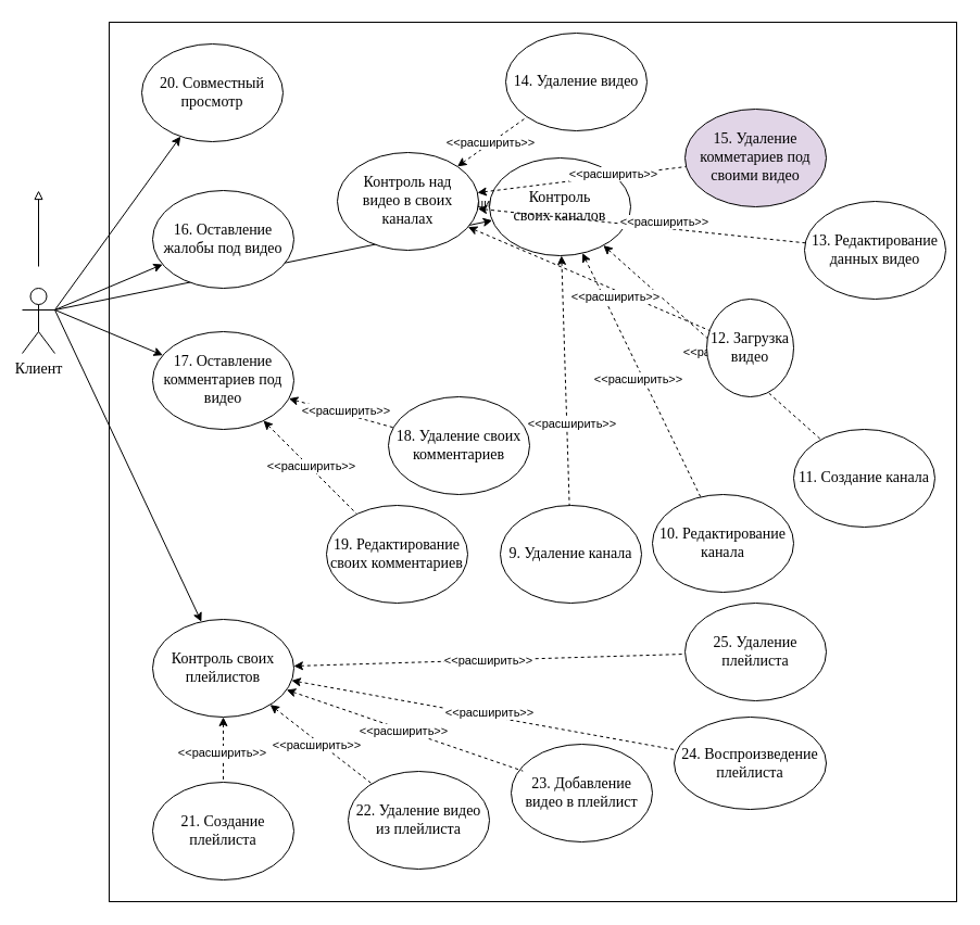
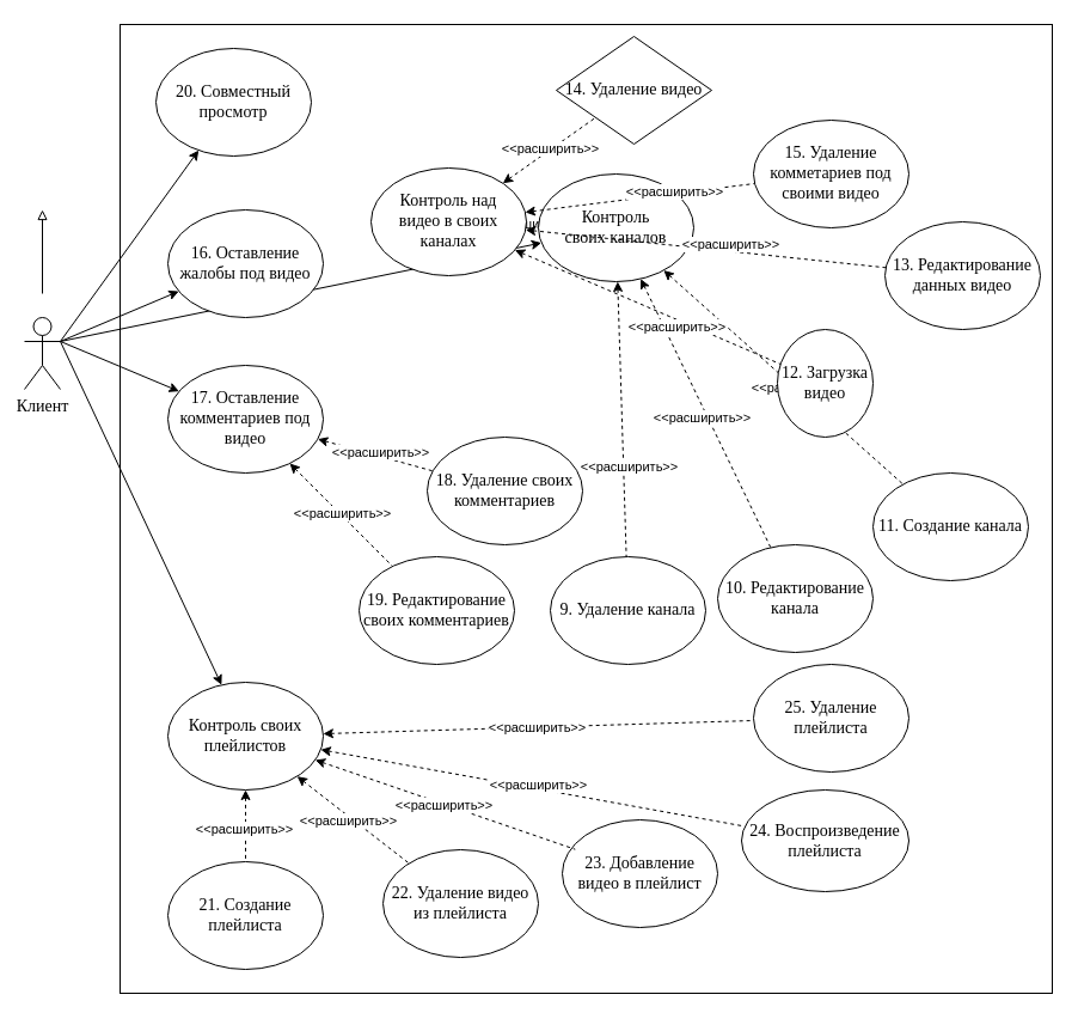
  <mxCell id="0" />
  <mxCell id="1" parent="0" />
  <mxCell id="2" value="" style="rounded=0;whiteSpace=wrap;html=1;" parent="1" vertex="1"><mxGeometry x="100" y="20" width="780" height="810" as="geometry" /></mxCell>
  <mxCell id="3" style="edgeStyle=none;shape=connector;rounded=0;orthogonalLoop=1;jettySize=auto;html=1;strokeColor=default;align=center;verticalAlign=middle;fontFamily=Helvetica;fontSize=11;fontColor=default;labelBackgroundColor=default;endArrow=block;endFill=0;" parent="1" edge="1"><mxGeometry relative="1" as="geometry"><mxPoint x="35" y="245" as="sourcePoint" /><mxPoint x="35" y="175" as="targetPoint" /></mxGeometry></mxCell>
  <mxCell id="4" style="edgeStyle=none;shape=connector;rounded=0;orthogonalLoop=1;jettySize=auto;html=1;exitX=1;exitY=0.333;exitDx=0;exitDy=0;exitPerimeter=0;strokeColor=default;align=center;verticalAlign=middle;fontFamily=Helvetica;fontSize=11;fontColor=default;labelBackgroundColor=default;endArrow=classic;" parent="1" source="9" target="59" edge="1"><mxGeometry relative="1" as="geometry" /></mxCell>
  <mxCell id="5" style="edgeStyle=none;shape=connector;rounded=0;orthogonalLoop=1;jettySize=auto;html=1;exitX=1;exitY=0.333;exitDx=0;exitDy=0;exitPerimeter=0;strokeColor=default;align=center;verticalAlign=middle;fontFamily=Helvetica;fontSize=11;fontColor=default;labelBackgroundColor=default;endArrow=classic;" parent="1" source="9" target="50" edge="1"><mxGeometry relative="1" as="geometry" /></mxCell>
  <mxCell id="6" style="edgeStyle=none;shape=connector;rounded=0;orthogonalLoop=1;jettySize=auto;html=1;exitX=1;exitY=0.333;exitDx=0;exitDy=0;exitPerimeter=0;strokeColor=default;align=center;verticalAlign=middle;fontFamily=Helvetica;fontSize=11;fontColor=default;labelBackgroundColor=default;endArrow=classic;" parent="1" source="9" target="56" edge="1"><mxGeometry relative="1" as="geometry" /></mxCell>
  <mxCell id="7" style="edgeStyle=none;shape=connector;rounded=0;orthogonalLoop=1;jettySize=auto;html=1;exitX=1;exitY=0.333;exitDx=0;exitDy=0;exitPerimeter=0;strokeColor=default;align=center;verticalAlign=middle;fontFamily=Helvetica;fontSize=11;fontColor=default;labelBackgroundColor=default;endArrow=classic;" parent="1" source="9" target="30" edge="1"><mxGeometry relative="1" as="geometry" /></mxCell>
  <mxCell id="8" style="edgeStyle=none;shape=connector;rounded=0;orthogonalLoop=1;jettySize=auto;html=1;exitX=1;exitY=0.333;exitDx=0;exitDy=0;exitPerimeter=0;strokeColor=default;align=center;verticalAlign=middle;fontFamily=Helvetica;fontSize=11;fontColor=default;labelBackgroundColor=default;endArrow=classic;" parent="1" source="9" target="18" edge="1"><mxGeometry relative="1" as="geometry" /></mxCell>
  <mxCell id="9" value="Клиент" style="shape=umlActor;verticalLabelPosition=bottom;verticalAlign=top;html=1;outlineConnect=0;fontFamily=Times New Roman;fontSize=14;" parent="1" vertex="1"><mxGeometry x="20" y="265" width="30" height="60" as="geometry" /></mxCell>
  <mxCell id="10" style="edgeStyle=none;shape=connector;rounded=0;orthogonalLoop=1;jettySize=auto;html=1;dashed=1;strokeColor=default;align=center;verticalAlign=middle;fontFamily=Helvetica;fontSize=11;fontColor=default;labelBackgroundColor=default;startArrow=classic;startFill=1;endArrow=none;endFill=0;" parent="1" source="18" target="19" edge="1"><mxGeometry relative="1" as="geometry" /></mxCell>
  <mxCell id="11" value="&amp;lt;&amp;lt;расширить&amp;gt;&amp;gt;" style="edgeLabel;html=1;align=center;verticalAlign=middle;resizable=0;points=[];fontFamily=Helvetica;fontSize=11;fontColor=default;labelBackgroundColor=default;" parent="10" vertex="1" connectable="0"><mxGeometry x="0.114" y="2" relative="1" as="geometry"><mxPoint as="offset" /></mxGeometry></mxCell>
  <mxCell id="12" style="edgeStyle=none;shape=connector;rounded=0;orthogonalLoop=1;jettySize=auto;html=1;dashed=1;strokeColor=default;align=center;verticalAlign=middle;fontFamily=Helvetica;fontSize=11;fontColor=default;labelBackgroundColor=default;startArrow=classic;startFill=1;endArrow=none;endFill=0;" parent="1" source="18" target="21" edge="1"><mxGeometry relative="1" as="geometry" /></mxCell>
  <mxCell id="13" value="&amp;lt;&amp;lt;расширить&amp;gt;&amp;gt;" style="edgeLabel;html=1;align=center;verticalAlign=middle;resizable=0;points=[];fontFamily=Helvetica;fontSize=11;fontColor=default;labelBackgroundColor=default;" parent="12" vertex="1" connectable="0"><mxGeometry x="0.238" y="2" relative="1" as="geometry"><mxPoint x="3" y="13" as="offset" /></mxGeometry></mxCell>
  <mxCell id="14" style="edgeStyle=none;shape=connector;rounded=0;orthogonalLoop=1;jettySize=auto;html=1;dashed=1;strokeColor=default;align=center;verticalAlign=middle;fontFamily=Helvetica;fontSize=11;fontColor=default;labelBackgroundColor=default;startArrow=classic;startFill=1;endArrow=none;endFill=0;" parent="1" source="18" target="20" edge="1"><mxGeometry relative="1" as="geometry" /></mxCell>
  <mxCell id="15" value="&amp;lt;&amp;lt;расширить&amp;gt;&amp;gt;" style="edgeLabel;html=1;align=center;verticalAlign=middle;resizable=0;points=[];fontFamily=Helvetica;fontSize=11;fontColor=default;labelBackgroundColor=default;" parent="14" vertex="1" connectable="0"><mxGeometry x="0.007" y="-5" relative="1" as="geometry"><mxPoint as="offset" /></mxGeometry></mxCell>
  <mxCell id="16" style="edgeStyle=none;shape=connector;rounded=0;orthogonalLoop=1;jettySize=auto;html=1;dashed=1;strokeColor=default;align=center;verticalAlign=middle;fontFamily=Helvetica;fontSize=11;fontColor=default;labelBackgroundColor=default;startArrow=classic;startFill=1;endArrow=none;endFill=0;" parent="1" source="18" target="46" edge="1"><mxGeometry relative="1" as="geometry" /></mxCell>
  <mxCell id="17" value="&amp;lt;&amp;lt;расширить&amp;gt;&amp;gt;" style="edgeLabel;html=1;align=center;verticalAlign=middle;resizable=0;points=[];fontFamily=Helvetica;fontSize=11;fontColor=default;labelBackgroundColor=default;" parent="16" vertex="1" connectable="0"><mxGeometry x="-0.173" y="-1" relative="1" as="geometry"><mxPoint x="-1" as="offset" /></mxGeometry></mxCell>
  <mxCell id="18" value="&lt;span style=&quot;font-family: &amp;quot;Times New Roman&amp;quot;, serif;&quot;&gt;Контроль&lt;/span&gt;&lt;div&gt;&lt;font face=&quot;Times New Roman, serif&quot;&gt;своих каналов&lt;/font&gt;&lt;/div&gt;" style="ellipse;whiteSpace=wrap;html=1;fontFamily=Times New Roman;fontSize=14;" parent="1" vertex="1"><mxGeometry x="450" y="145" width="130" height="90" as="geometry" /></mxCell>
  <mxCell id="19" value="&lt;font face=&quot;Times New Roman, serif&quot;&gt;11. Создание канала&lt;/font&gt;" style="ellipse;whiteSpace=wrap;html=1;fontFamily=Times New Roman;fontSize=14;" parent="1" vertex="1"><mxGeometry x="730" y="395" width="130" height="90" as="geometry" /></mxCell>
  <mxCell id="20" value="&lt;font face=&quot;Times New Roman, serif&quot;&gt;10. Редактирование канала&lt;/font&gt;" style="ellipse;whiteSpace=wrap;html=1;fontFamily=Times New Roman;fontSize=14;" parent="1" vertex="1"><mxGeometry x="600" y="455" width="130" height="90" as="geometry" /></mxCell>
  <mxCell id="21" value="&lt;font face=&quot;Times New Roman, serif&quot;&gt;9. Удаление канала&lt;/font&gt;" style="ellipse;whiteSpace=wrap;html=1;fontFamily=Times New Roman;fontSize=14;" parent="1" vertex="1"><mxGeometry x="460" y="465" width="130" height="90" as="geometry" /></mxCell>
  <mxCell id="22" style="edgeStyle=none;shape=connector;rounded=0;orthogonalLoop=1;jettySize=auto;html=1;dashed=1;strokeColor=default;align=center;verticalAlign=middle;fontFamily=Helvetica;fontSize=11;fontColor=default;labelBackgroundColor=default;startArrow=classic;startFill=1;endArrow=none;endFill=0;" parent="1" source="30" target="32" edge="1"><mxGeometry relative="1" as="geometry" /></mxCell>
  <mxCell id="23" value="&amp;lt;&amp;lt;расширить&amp;gt;&amp;gt;" style="edgeLabel;html=1;align=center;verticalAlign=middle;resizable=0;points=[];fontFamily=Helvetica;fontSize=11;fontColor=default;labelBackgroundColor=default;" parent="22" vertex="1" connectable="0"><mxGeometry x="-0.009" relative="1" as="geometry"><mxPoint as="offset" /></mxGeometry></mxCell>
  <mxCell id="24" style="edgeStyle=none;shape=connector;rounded=0;orthogonalLoop=1;jettySize=auto;html=1;dashed=1;strokeColor=default;align=center;verticalAlign=middle;fontFamily=Helvetica;fontSize=11;fontColor=default;labelBackgroundColor=default;startArrow=classic;startFill=1;endArrow=none;endFill=0;" parent="1" source="30" target="34" edge="1"><mxGeometry relative="1" as="geometry" /></mxCell>
  <mxCell id="25" value="&amp;lt;&amp;lt;расширить&amp;gt;&amp;gt;" style="edgeLabel;html=1;align=center;verticalAlign=middle;resizable=0;points=[];fontFamily=Helvetica;fontSize=11;fontColor=default;labelBackgroundColor=default;" parent="24" vertex="1" connectable="0"><mxGeometry x="0.021" y="4" relative="1" as="geometry"><mxPoint as="offset" /></mxGeometry></mxCell>
  <mxCell id="26" style="edgeStyle=none;shape=connector;rounded=0;orthogonalLoop=1;jettySize=auto;html=1;dashed=1;strokeColor=default;align=center;verticalAlign=middle;fontFamily=Helvetica;fontSize=11;fontColor=default;labelBackgroundColor=default;startArrow=classic;startFill=1;endArrow=none;endFill=0;" parent="1" source="30" target="35" edge="1"><mxGeometry relative="1" as="geometry" /></mxCell>
  <mxCell id="27" value="&amp;lt;&amp;lt;расширить&amp;gt;&amp;gt;" style="edgeLabel;html=1;align=center;verticalAlign=middle;resizable=0;points=[];fontFamily=Helvetica;fontSize=11;fontColor=default;labelBackgroundColor=default;" parent="26" vertex="1" connectable="0"><mxGeometry x="-0.053" y="-3" relative="1" as="geometry"><mxPoint as="offset" /></mxGeometry></mxCell>
  <mxCell id="28" style="edgeStyle=none;shape=connector;rounded=0;orthogonalLoop=1;jettySize=auto;html=1;dashed=1;strokeColor=default;align=center;verticalAlign=middle;fontFamily=Helvetica;fontSize=11;fontColor=default;labelBackgroundColor=default;startArrow=classic;startFill=1;endArrow=none;endFill=0;" parent="1" source="30" target="31" edge="1"><mxGeometry relative="1" as="geometry" /></mxCell>
  <mxCell id="29" value="&amp;lt;&amp;lt;расширить&amp;gt;&amp;gt;" style="edgeLabel;html=1;align=center;verticalAlign=middle;resizable=0;points=[];fontFamily=Helvetica;fontSize=11;fontColor=default;labelBackgroundColor=default;" parent="28" vertex="1" connectable="0"><mxGeometry x="0.051" y="-2" relative="1" as="geometry"><mxPoint as="offset" /></mxGeometry></mxCell>
  <mxCell id="30" value="&lt;font face=&quot;Times New Roman, serif&quot;&gt;Контроль своих плейлистов&lt;/font&gt;" style="ellipse;whiteSpace=wrap;html=1;fontFamily=Times New Roman;fontSize=14;" parent="1" vertex="1"><mxGeometry x="140" y="570" width="130" height="90" as="geometry" /></mxCell>
  <mxCell id="31" value="&lt;font face=&quot;Times New Roman, serif&quot;&gt;21. Создание плейлиста&lt;/font&gt;" style="ellipse;whiteSpace=wrap;html=1;fontFamily=Times New Roman;fontSize=14;" parent="1" vertex="1"><mxGeometry x="140" y="720" width="130" height="90" as="geometry" /></mxCell>
  <mxCell id="32" value="&lt;font face=&quot;Times New Roman, serif&quot;&gt;25. Удаление плейлиcта&lt;/font&gt;" style="ellipse;whiteSpace=wrap;html=1;fontFamily=Times New Roman;fontSize=14;" parent="1" vertex="1"><mxGeometry x="630" y="555" width="130" height="90" as="geometry" /></mxCell>
  <mxCell id="33" value="&lt;font face=&quot;Times New Roman, serif&quot;&gt;23. Добавление видео в плейлист&lt;/font&gt;" style="ellipse;whiteSpace=wrap;html=1;fontFamily=Times New Roman;fontSize=14;" parent="1" vertex="1"><mxGeometry x="470" y="685" width="130" height="90" as="geometry" /></mxCell>
  <mxCell id="34" value="&lt;font face=&quot;Times New Roman, serif&quot;&gt;24. Воспроизведение плейлиста&lt;/font&gt;" style="ellipse;whiteSpace=wrap;html=1;fontFamily=Times New Roman;fontSize=14;" parent="1" vertex="1"><mxGeometry x="620" y="660" width="140" height="85" as="geometry" /></mxCell>
  <mxCell id="35" value="&lt;font face=&quot;Times New Roman, serif&quot;&gt;22. Удаление видео из плейлиста&lt;/font&gt;" style="ellipse;whiteSpace=wrap;html=1;fontFamily=Times New Roman;fontSize=14;" parent="1" vertex="1"><mxGeometry x="320" y="710" width="130" height="90" as="geometry" /></mxCell>
  <mxCell id="36" style="edgeStyle=none;shape=connector;rounded=0;orthogonalLoop=1;jettySize=auto;html=1;entryX=0.083;entryY=0.274;entryDx=0;entryDy=0;entryPerimeter=0;dashed=1;strokeColor=default;align=center;verticalAlign=middle;fontFamily=Helvetica;fontSize=11;fontColor=default;labelBackgroundColor=default;startArrow=classic;startFill=1;endArrow=none;endFill=0;" parent="1" source="30" target="33" edge="1"><mxGeometry relative="1" as="geometry" /></mxCell>
  <mxCell id="37" value="&amp;lt;&amp;lt;расширить&amp;gt;&amp;gt;" style="edgeLabel;html=1;align=center;verticalAlign=middle;resizable=0;points=[];fontFamily=Helvetica;fontSize=11;fontColor=default;labelBackgroundColor=default;" parent="36" vertex="1" connectable="0"><mxGeometry x="-0.021" y="-1" relative="1" as="geometry"><mxPoint x="1" as="offset" /></mxGeometry></mxCell>
  <mxCell id="38" style="edgeStyle=none;shape=connector;rounded=0;orthogonalLoop=1;jettySize=auto;html=1;dashed=1;strokeColor=default;align=center;verticalAlign=middle;fontFamily=Helvetica;fontSize=11;fontColor=default;labelBackgroundColor=default;startArrow=classic;startFill=1;endArrow=none;endFill=0;" parent="1" source="46" target="48" edge="1"><mxGeometry relative="1" as="geometry" /></mxCell>
  <mxCell id="39" value="&amp;lt;&amp;lt;расширить&amp;gt;&amp;gt;" style="edgeLabel;html=1;align=center;verticalAlign=middle;resizable=0;points=[];fontFamily=Helvetica;fontSize=11;fontColor=default;labelBackgroundColor=default;" parent="38" vertex="1" connectable="0"><mxGeometry x="0.239" y="-5" relative="1" as="geometry"><mxPoint x="-1" as="offset" /></mxGeometry></mxCell>
  <mxCell id="40" style="edgeStyle=none;shape=connector;rounded=0;orthogonalLoop=1;jettySize=auto;html=1;dashed=1;strokeColor=default;align=center;verticalAlign=middle;fontFamily=Helvetica;fontSize=11;fontColor=default;labelBackgroundColor=default;startArrow=classic;startFill=1;endArrow=none;endFill=0;" parent="1" source="46" target="49" edge="1"><mxGeometry relative="1" as="geometry" /></mxCell>
  <mxCell id="41" value="&amp;lt;&amp;lt;расширить&amp;gt;&amp;gt;" style="edgeLabel;html=1;align=center;verticalAlign=middle;resizable=0;points=[];fontFamily=Helvetica;fontSize=11;fontColor=default;labelBackgroundColor=default;" parent="40" vertex="1" connectable="0"><mxGeometry x="0.305" y="1" relative="1" as="geometry"><mxPoint x="-26" y="-8" as="offset" /></mxGeometry></mxCell>
  <mxCell id="42" style="edgeStyle=none;shape=connector;rounded=0;orthogonalLoop=1;jettySize=auto;html=1;dashed=1;strokeColor=default;align=center;verticalAlign=middle;fontFamily=Helvetica;fontSize=11;fontColor=default;labelBackgroundColor=default;startArrow=classic;startFill=1;endArrow=none;endFill=0;" parent="1" source="46" target="47" edge="1"><mxGeometry relative="1" as="geometry" /></mxCell>
  <mxCell id="43" value="&amp;lt;&amp;lt;расширить&amp;gt;&amp;gt;" style="edgeLabel;html=1;align=center;verticalAlign=middle;resizable=0;points=[];fontFamily=Helvetica;fontSize=11;fontColor=default;labelBackgroundColor=default;" parent="42" vertex="1" connectable="0"><mxGeometry x="0.44" y="2" relative="1" as="geometry"><mxPoint x="-15" y="12" as="offset" /></mxGeometry></mxCell>
  <mxCell id="44" style="edgeStyle=none;shape=connector;rounded=0;orthogonalLoop=1;jettySize=auto;html=1;dashed=1;strokeColor=default;align=center;verticalAlign=middle;fontFamily=Helvetica;fontSize=11;fontColor=default;labelBackgroundColor=default;startArrow=classic;startFill=1;endArrow=none;endFill=0;" parent="1" source="46" target="51" edge="1"><mxGeometry relative="1" as="geometry" /></mxCell>
  <mxCell id="45" value="&amp;lt;&amp;lt;расширить&amp;gt;&amp;gt;" style="edgeLabel;html=1;align=center;verticalAlign=middle;resizable=0;points=[];fontFamily=Helvetica;fontSize=11;fontColor=default;labelBackgroundColor=default;" parent="44" vertex="1" connectable="0"><mxGeometry x="0.306" y="2" relative="1" as="geometry"><mxPoint as="offset" /></mxGeometry></mxCell>
  <mxCell id="46" value="&lt;font face=&quot;Times New Roman, serif&quot;&gt;Контроль над видео&amp;nbsp;&lt;/font&gt;&lt;span style=&quot;font-family: &amp;quot;Times New Roman&amp;quot;, serif; background-color: initial;&quot;&gt;в своих каналах&lt;/span&gt;" style="ellipse;whiteSpace=wrap;html=1;fontFamily=Times New Roman;fontSize=14;" parent="1" vertex="1"><mxGeometry x="310" y="140" width="130" height="90" as="geometry" /></mxCell>
- <mxCell id="47" value="&lt;font face=&quot;Times New Roman, serif&quot;&gt;14. Удаление видео&lt;/font&gt;" style="ellipse;whiteSpace=wrap;html=1;fontFamily=Times New Roman;fontSize=14;" parent="1" vertex="1"><mxGeometry x="465" y="30" width="130" height="90" as="geometry" /></mxCell>
+ <mxCell id="47" value="&lt;font face=&quot;Times New Roman, serif&quot;&gt;14. Удаление видео&lt;/font&gt;" style="rhombus;whiteSpace=wrap;html=1;fontFamily=Times New Roman;fontSize=14;" parent="1" vertex="1"><mxGeometry x="465" y="30" width="130" height="90" as="geometry" /></mxCell>
  <mxCell id="48" value="&lt;font face=&quot;Times New Roman, serif&quot;&gt;12. Загрузка видео&lt;/font&gt;" style="ellipse;whiteSpace=wrap;html=1;fontFamily=Times New Roman;fontSize=14;" parent="1" vertex="1"><mxGeometry x="650" y="275" width="80" height="90" as="geometry" /></mxCell>
  <mxCell id="49" value="&lt;font face=&quot;Times New Roman, serif&quot;&gt;13. Редактирование данных видео&lt;/font&gt;" style="ellipse;whiteSpace=wrap;html=1;fontFamily=Times New Roman;fontSize=14;" parent="1" vertex="1"><mxGeometry x="740" y="185" width="130" height="90" as="geometry" /></mxCell>
  <mxCell id="50" value="&lt;font face=&quot;Times New Roman, serif&quot;&gt;16. Оставление жалобы под видео&lt;/font&gt;" style="ellipse;whiteSpace=wrap;html=1;fontFamily=Times New Roman;fontSize=14;" parent="1" vertex="1"><mxGeometry x="140" y="175" width="130" height="90" as="geometry" /></mxCell>
- <mxCell id="51" value="&lt;font face=&quot;Times New Roman, serif&quot;&gt;15. Удаление комметариев под своими видео&lt;/font&gt;" style="ellipse;whiteSpace=wrap;html=1;fontFamily=Times New Roman;fontSize=14;fillColor=#e1d5e7;" parent="1" vertex="1"><mxGeometry x="630" y="100" width="130" height="90" as="geometry" /></mxCell>
+ <mxCell id="51" value="&lt;font face=&quot;Times New Roman, serif&quot;&gt;15. Удаление комметариев под своими видео&lt;/font&gt;" style="ellipse;whiteSpace=wrap;html=1;fontFamily=Times New Roman;fontSize=14;" parent="1" vertex="1"><mxGeometry x="630" y="100" width="130" height="90" as="geometry" /></mxCell>
  <mxCell id="52" style="edgeStyle=none;shape=connector;rounded=0;orthogonalLoop=1;jettySize=auto;html=1;dashed=1;strokeColor=default;align=center;verticalAlign=middle;fontFamily=Helvetica;fontSize=11;fontColor=default;labelBackgroundColor=default;startArrow=classic;startFill=1;endArrow=none;endFill=0;" parent="1" source="56" target="58" edge="1"><mxGeometry relative="1" as="geometry" /></mxCell>
  <mxCell id="53" value="&amp;lt;&amp;lt;расширить&amp;gt;&amp;gt;" style="edgeLabel;html=1;align=center;verticalAlign=middle;resizable=0;points=[];fontFamily=Helvetica;fontSize=11;fontColor=default;labelBackgroundColor=default;" parent="52" vertex="1" connectable="0"><mxGeometry x="-0.14" y="5" relative="1" as="geometry"><mxPoint x="9" y="4" as="offset" /></mxGeometry></mxCell>
  <mxCell id="54" style="edgeStyle=none;shape=connector;rounded=0;orthogonalLoop=1;jettySize=auto;html=1;dashed=1;strokeColor=default;align=center;verticalAlign=middle;fontFamily=Helvetica;fontSize=11;fontColor=default;labelBackgroundColor=default;startArrow=classic;startFill=1;endArrow=none;endFill=0;" parent="1" source="56" target="57" edge="1"><mxGeometry relative="1" as="geometry" /></mxCell>
  <mxCell id="55" value="&amp;lt;&amp;lt;расширить&amp;gt;&amp;gt;" style="edgeLabel;html=1;align=center;verticalAlign=middle;resizable=0;points=[];fontFamily=Helvetica;fontSize=11;fontColor=default;labelBackgroundColor=default;" parent="54" vertex="1" connectable="0"><mxGeometry x="-0.01" y="2" relative="1" as="geometry"><mxPoint as="offset" /></mxGeometry></mxCell>
  <mxCell id="56" value="&lt;font face=&quot;Times New Roman, serif&quot;&gt;17. Оставление комментариев под видео&lt;/font&gt;" style="ellipse;whiteSpace=wrap;html=1;fontFamily=Times New Roman;fontSize=14;" parent="1" vertex="1"><mxGeometry x="140" y="305" width="130" height="90" as="geometry" /></mxCell>
  <mxCell id="57" value="&lt;span style=&quot;font-family: &amp;quot;Times New Roman&amp;quot;, serif;&quot;&gt;19. Редактирование своих комментариев&lt;/span&gt;" style="ellipse;whiteSpace=wrap;html=1;fontFamily=Times New Roman;fontSize=14;" parent="1" vertex="1"><mxGeometry x="300" y="465" width="130" height="90" as="geometry" /></mxCell>
  <mxCell id="58" value="&lt;font face=&quot;Times New Roman, serif&quot;&gt;18. Удаление своих комментариев&lt;/font&gt;" style="ellipse;whiteSpace=wrap;html=1;fontFamily=Times New Roman;fontSize=14;" parent="1" vertex="1"><mxGeometry x="357" y="365" width="130" height="90" as="geometry" /></mxCell>
  <mxCell id="59" value="&lt;font face=&quot;Times New Roman, serif&quot;&gt;20. Совместный просмотр&lt;/font&gt;" style="ellipse;whiteSpace=wrap;html=1;fontFamily=Times New Roman;fontSize=14;" parent="1" vertex="1"><mxGeometry x="130" y="40" width="130" height="90" as="geometry" /></mxCell>
